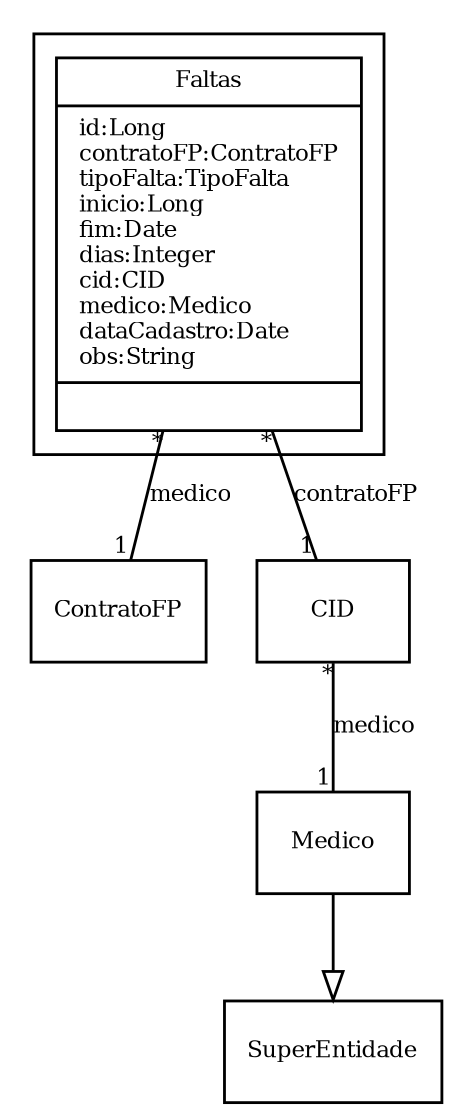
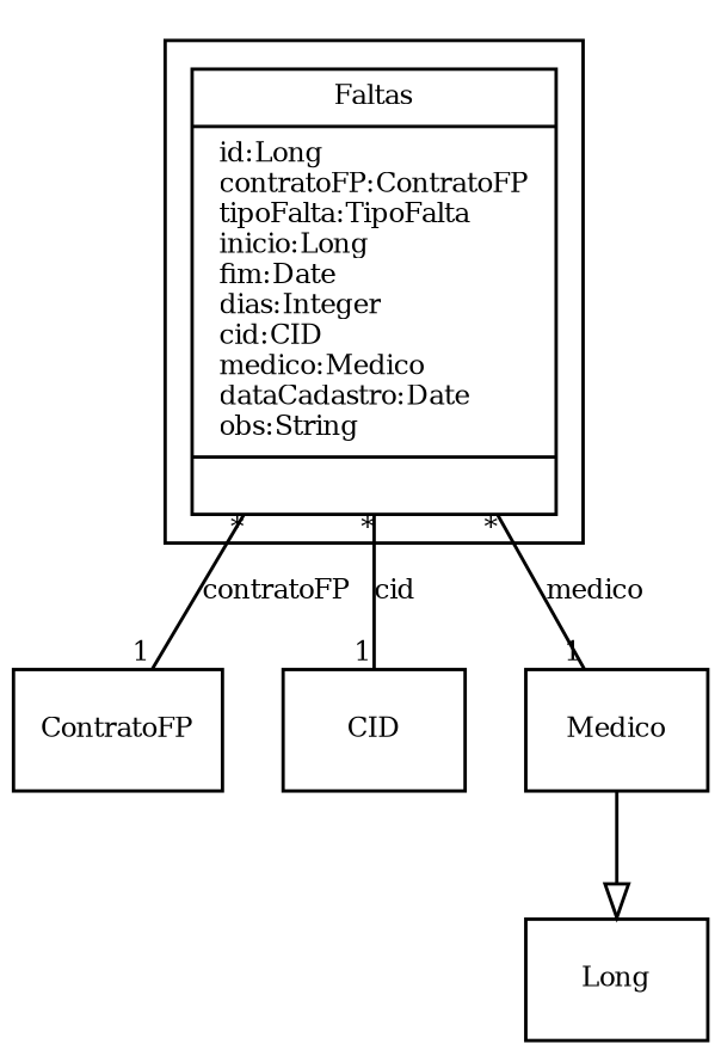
  digraph {
    fontname="Times-Roman"
    fontsize=8
    node [fontname="Times-Roman" fontsize=8 shape=record]
    edge [arrowhead=none fontname="Times-Roman" fontsize=8 headlabel=1 taillabel="*"]
    n1 [label="{Faltas|id:Long\lcontratoFP:ContratoFP\ltipoFalta:TipoFalta\linicio:Long\lfim:Date\ldias:Integer\lcid:CID\lmedico:Medico\ldataCadastro:Date\lobs:String\l|\l}"]
    ContratoFP
    CID
    Medico
-   SuperEntidade
+   SuperEntidade [label=Long]
    subgraph cluster_1 {
      n1
    }
-   n1 -> ContratoFP [label=medico]
-   n1 -> CID [label=contratoFP]
-   CID -> Medico [label=medico]
+   n1 -> ContratoFP [label=contratoFP]
+   n1 -> CID [label=cid]
+   n1 -> Medico [label=medico]
    Medico -> SuperEntidade [arrowhead=empty headlabel="" taillabel=""]
  }
